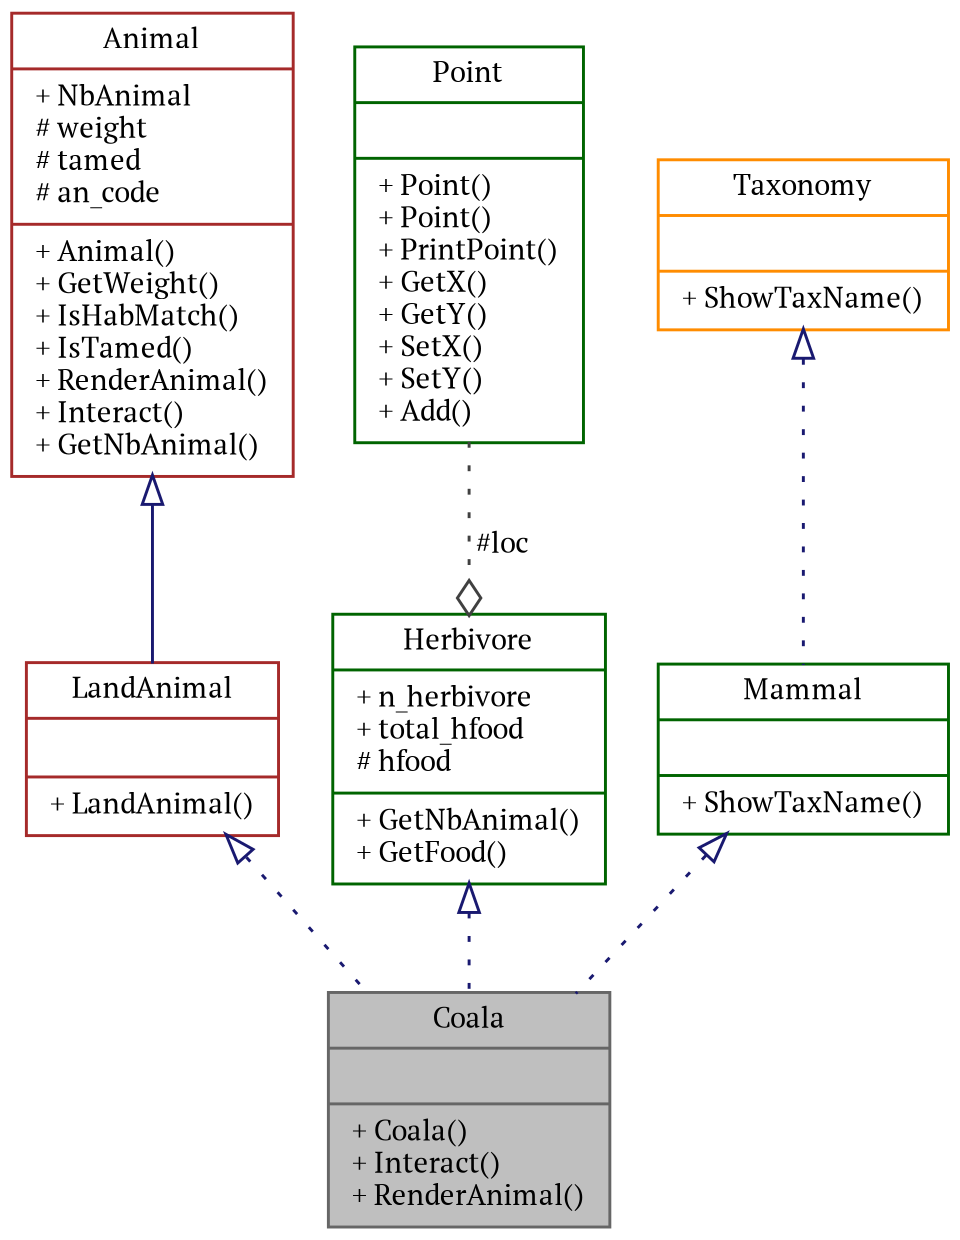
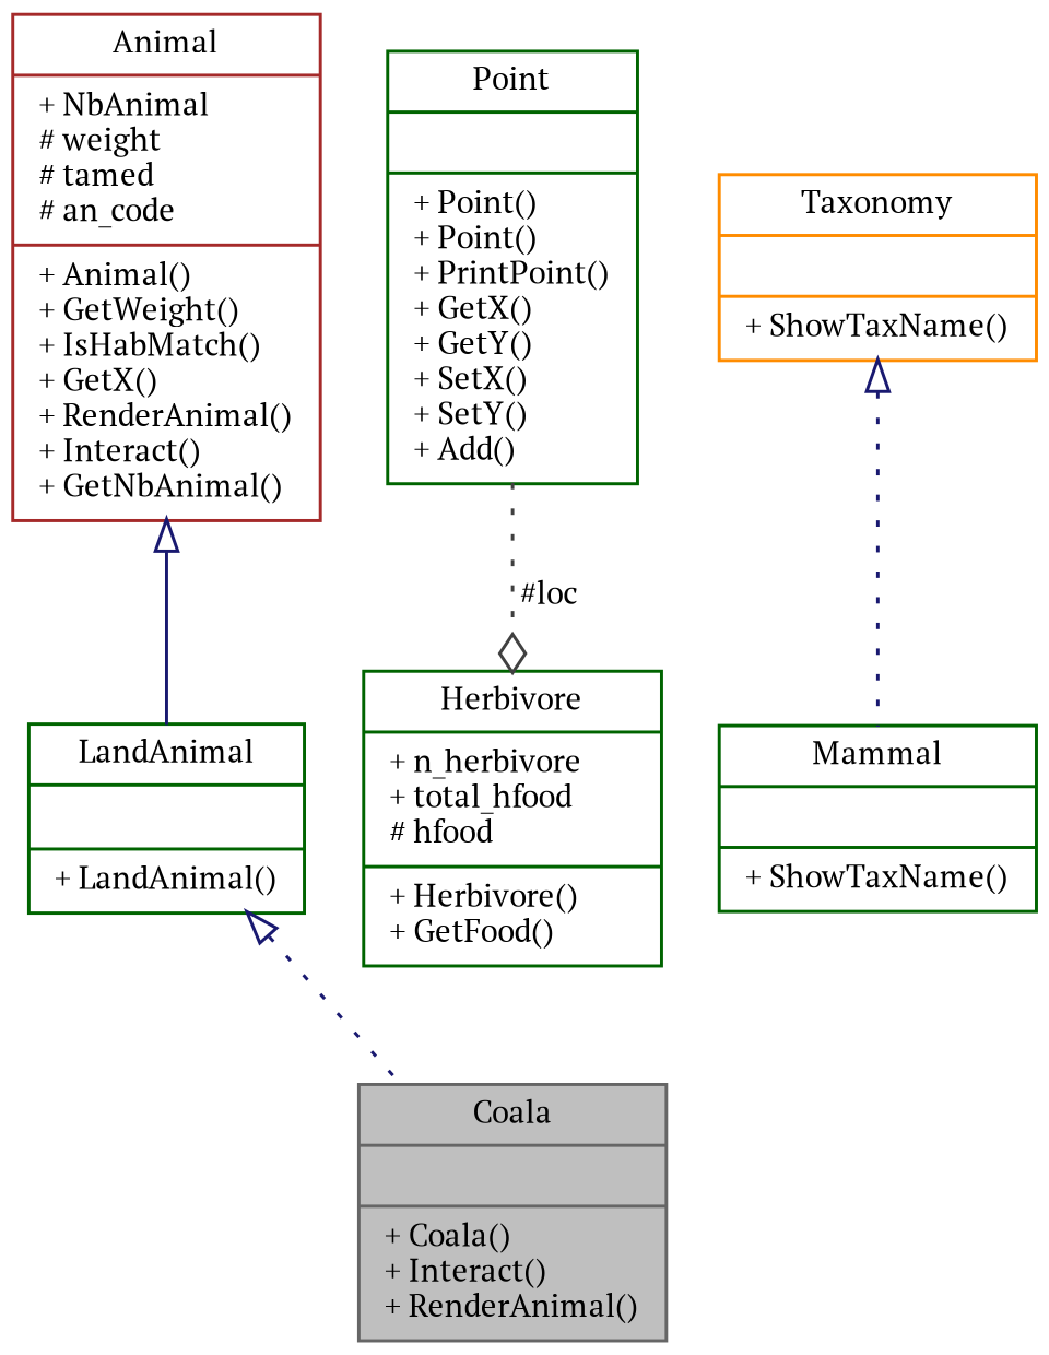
  digraph {
    fontname="PT Serif"
    node [color=darkgreen fillcolor=white fontname="PT Serif" fontsize=10 shape=record style=filled]
    edge [arrowtail=onormal color=midnightblue dir=back fontname="PT Serif" fontsize=10 labelfontname=Helvetica labelfontsize=10 style=dotted]
    n1 [color=gray40 fillcolor=grey75 fontcolor=black height=0.2 label="{Coala\n||+ Coala()\l+ Interact()\l+ RenderAnimal()\l}" width=0.4]
-   n2 [color=brown height=0.2 label="{LandAnimal\n||+ LandAnimal()\l}" width=0.4]
-   n3 [color=brown height=0.2 label="{Animal\n|+ NbAnimal\l# weight\l# tamed\l# an_code\l|+ Animal()\l+ GetWeight()\l+ IsHabMatch()\l+ IsTamed()\l+ RenderAnimal()\l+ Interact()\l+ GetNbAnimal()\l}" width=0.4]
+   n2 [height=0.2 label="{LandAnimal\n||+ LandAnimal()\l}" width=0.4]
+   n3 [color=brown height=0.2 label="{Animal\n|+ NbAnimal\l# weight\l# tamed\l# an_code\l|+ Animal()\l+ GetWeight()\l+ IsHabMatch()\l+ GetX()\l+ RenderAnimal()\l+ Interact()\l+ GetNbAnimal()\l}" width=0.4]
    n4 [height=0.2 label="{Point\n||+ Point()\l+ Point()\l+ PrintPoint()\l+ GetX()\l+ GetY()\l+ SetX()\l+ SetY()\l+ Add()\l}" width=0.4]
-   n5 [height=0.2 label="{Herbivore\n|+ n_herbivore\l+ total_hfood\l# hfood\l|+ GetNbAnimal()\l+ GetFood()\l}" width=0.4]
+   n5 [height=0.2 label="{Herbivore\n|+ n_herbivore\l+ total_hfood\l# hfood\l|+ Herbivore()\l+ GetFood()\l}" width=0.4]
    n6 [height=0.2 label="{Mammal\n||+ ShowTaxName()\l}" width=0.4]
    n7 [color=darkorange height=0.2 label="{Taxonomy\n||+ ShowTaxName()\l}" width=0.4]
    n2 -> n1
    n3 -> n2 [style=solid]
    n4 -> n5 [arrowhead=odiamond color=grey25 label=" #loc" arrowtail="" dir=""]
-   n5 -> n1
-   n6 -> n1
    n7 -> n6
  }
